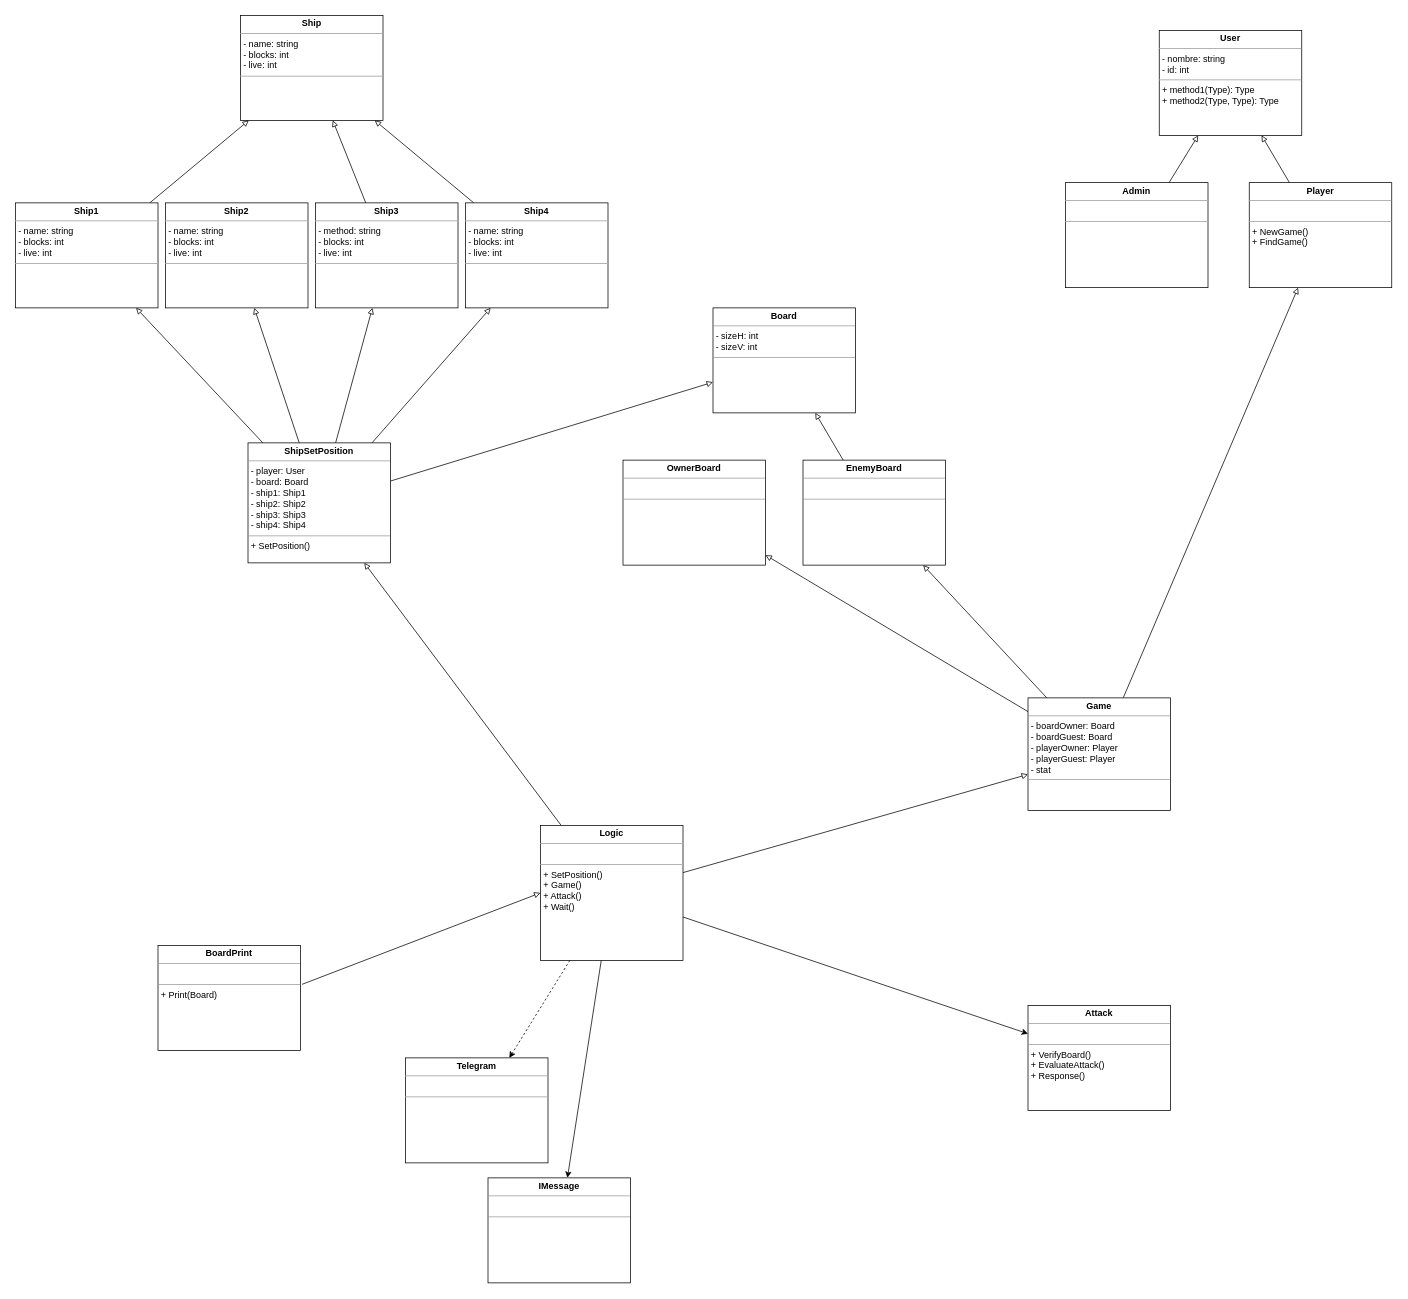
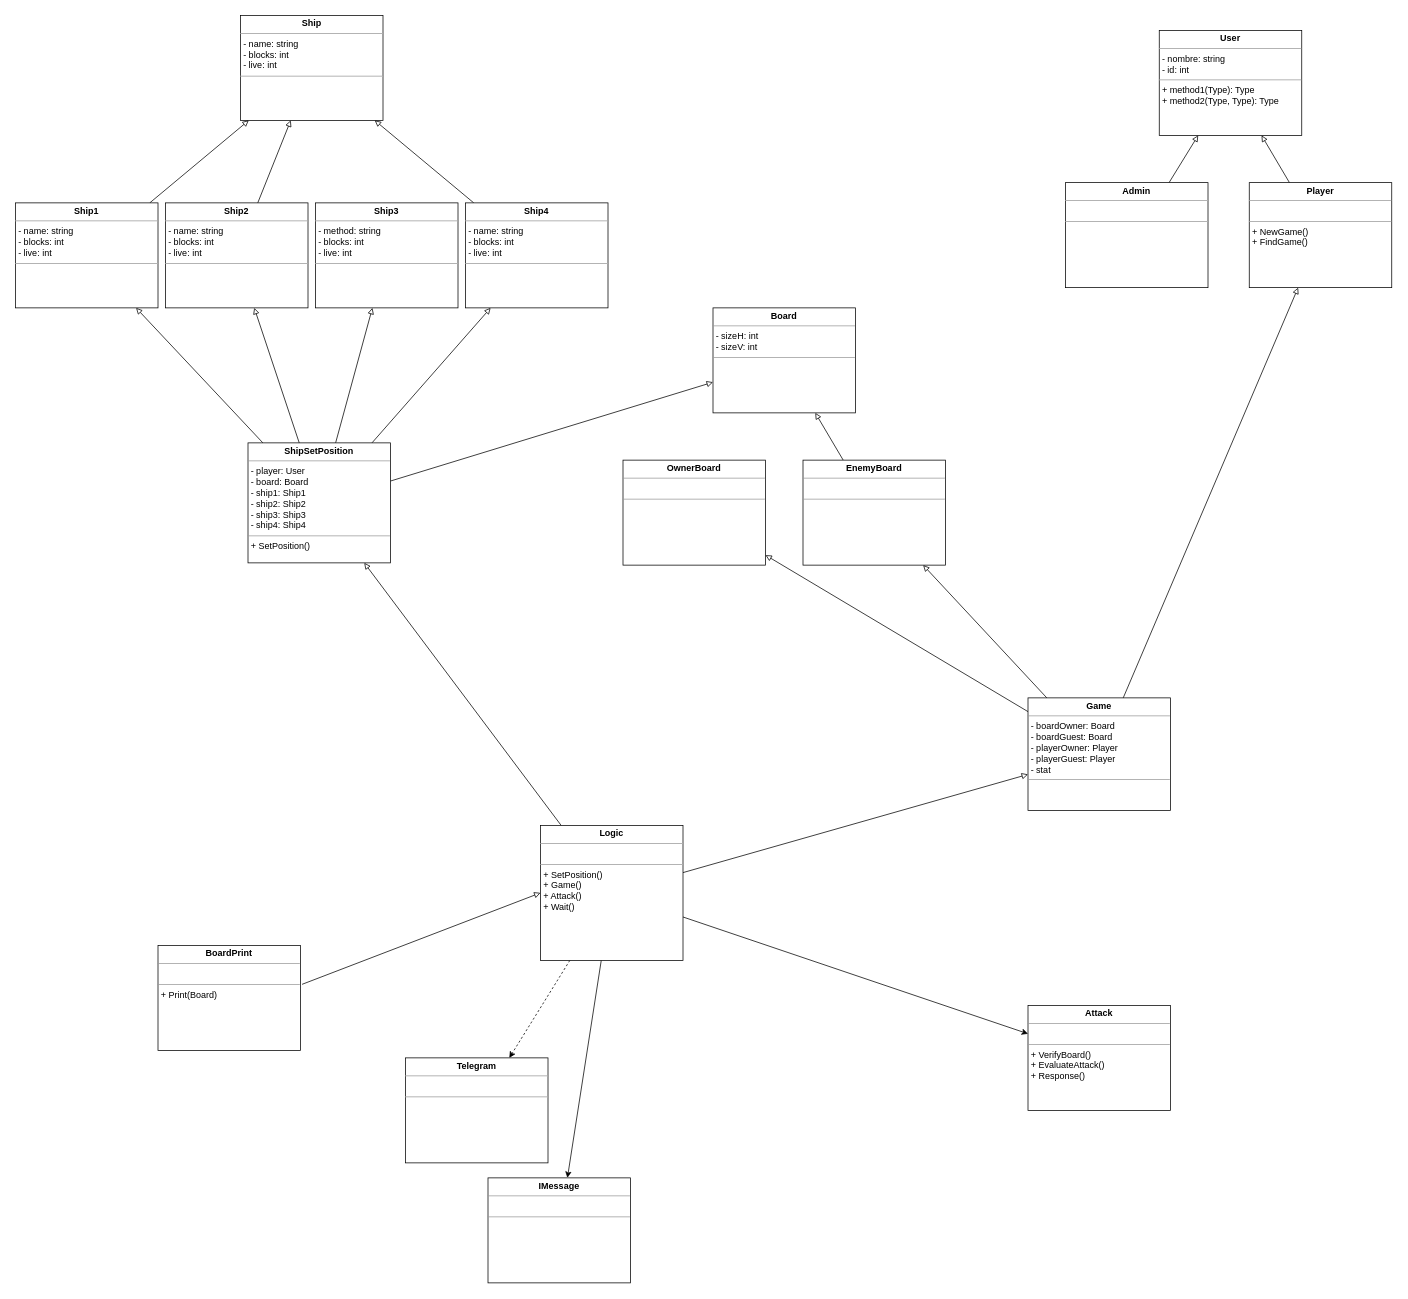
  <mxCell id="0" />
  <mxCell id="1" parent="0" />
  <mxCell id="2" value="&lt;p style=&quot;margin: 0px ; margin-top: 4px ; text-align: center&quot;&gt;&lt;b&gt;User&lt;/b&gt;&lt;/p&gt;&lt;hr size=&quot;1&quot;&gt;&lt;p style=&quot;margin: 0px ; margin-left: 4px&quot;&gt;- nombre: string&lt;br&gt;- id: int&lt;/p&gt;&lt;hr size=&quot;1&quot;&gt;&lt;p style=&quot;margin: 0px ; margin-left: 4px&quot;&gt;+ method1(Type): Type&lt;br&gt;+ method2(Type, Type): Type&lt;/p&gt;" style="verticalAlign=top;align=left;overflow=fill;fontSize=12;fontFamily=Helvetica;html=1;rounded=0;shadow=0;comic=0;labelBackgroundColor=none;strokeWidth=1" parent="1" vertex="1"><mxGeometry x="1545" y="40" width="190" height="140" as="geometry" /></mxCell>
  <mxCell id="3" style="rounded=0;orthogonalLoop=1;jettySize=auto;html=1;endArrow=block;endFill=0;" parent="1" source="4" target="2" edge="1"><mxGeometry relative="1" as="geometry" /></mxCell>
  <mxCell id="4" value="&lt;p style=&quot;margin: 0px ; margin-top: 4px ; text-align: center&quot;&gt;&lt;b&gt;Admin&lt;/b&gt;&lt;/p&gt;&lt;hr size=&quot;1&quot;&gt;&lt;p style=&quot;margin: 0px ; margin-left: 4px&quot;&gt;&lt;br&gt;&lt;/p&gt;&lt;hr size=&quot;1&quot;&gt;&lt;p style=&quot;margin: 0px ; margin-left: 4px&quot;&gt;&lt;br&gt;&lt;/p&gt;" style="verticalAlign=top;align=left;overflow=fill;fontSize=12;fontFamily=Helvetica;html=1;rounded=0;shadow=0;comic=0;labelBackgroundColor=none;strokeWidth=1" parent="1" vertex="1"><mxGeometry x="1420" y="243" width="190" height="140" as="geometry" /></mxCell>
  <mxCell id="5" style="rounded=0;orthogonalLoop=1;jettySize=auto;html=1;endArrow=block;endFill=0;" parent="1" source="6" target="2" edge="1"><mxGeometry relative="1" as="geometry" /></mxCell>
  <mxCell id="6" value="&lt;p style=&quot;margin: 0px ; margin-top: 4px ; text-align: center&quot;&gt;&lt;b&gt;Player&lt;/b&gt;&lt;/p&gt;&lt;hr size=&quot;1&quot;&gt;&lt;p style=&quot;margin: 0px ; margin-left: 4px&quot;&gt;&lt;br&gt;&lt;/p&gt;&lt;hr size=&quot;1&quot;&gt;&lt;p style=&quot;margin: 0px ; margin-left: 4px&quot;&gt;+ NewGame()&lt;br&gt;+ FindGame()&lt;/p&gt;" style="verticalAlign=top;align=left;overflow=fill;fontSize=12;fontFamily=Helvetica;html=1;rounded=0;shadow=0;comic=0;labelBackgroundColor=none;strokeWidth=1" parent="1" vertex="1"><mxGeometry x="1665" y="243" width="190" height="140" as="geometry" /></mxCell>
  <mxCell id="7" value="&lt;p style=&quot;margin: 0px ; margin-top: 4px ; text-align: center&quot;&gt;&lt;b&gt;Board&lt;/b&gt;&lt;/p&gt;&lt;hr size=&quot;1&quot;&gt;&lt;p style=&quot;margin: 0px ; margin-left: 4px&quot;&gt;- sizeH: int&lt;/p&gt;&lt;p style=&quot;margin: 0px ; margin-left: 4px&quot;&gt;- sizeV: int&lt;/p&gt;&lt;hr size=&quot;1&quot;&gt;&lt;p style=&quot;margin: 0px ; margin-left: 4px&quot;&gt;&lt;br&gt;&lt;/p&gt;" style="verticalAlign=top;align=left;overflow=fill;fontSize=12;fontFamily=Helvetica;html=1;rounded=0;shadow=0;comic=0;labelBackgroundColor=none;strokeWidth=1" parent="1" vertex="1"><mxGeometry x="950" y="410" width="190" height="140" as="geometry" /></mxCell>
  <mxCell id="8" value="&lt;p style=&quot;margin: 0px ; margin-top: 4px ; text-align: center&quot;&gt;&lt;b&gt;OwnerBoard&lt;/b&gt;&lt;/p&gt;&lt;hr size=&quot;1&quot;&gt;&lt;p style=&quot;margin: 0px ; margin-left: 4px&quot;&gt;&lt;br&gt;&lt;/p&gt;&lt;hr size=&quot;1&quot;&gt;&lt;p style=&quot;margin: 0px ; margin-left: 4px&quot;&gt;&lt;br&gt;&lt;/p&gt;" style="verticalAlign=top;align=left;overflow=fill;fontSize=12;fontFamily=Helvetica;html=1;rounded=0;shadow=0;comic=0;labelBackgroundColor=none;strokeWidth=1" parent="1" vertex="1"><mxGeometry x="830" y="613" width="190" height="140" as="geometry" /></mxCell>
  <mxCell id="9" style="rounded=0;orthogonalLoop=1;jettySize=auto;html=1;endArrow=block;endFill=0;" parent="1" source="10" target="7" edge="1"><mxGeometry relative="1" as="geometry" /></mxCell>
  <mxCell id="10" value="&lt;p style=&quot;margin: 0px ; margin-top: 4px ; text-align: center&quot;&gt;&lt;b&gt;EnemyBoard&lt;/b&gt;&lt;/p&gt;&lt;hr size=&quot;1&quot;&gt;&lt;p style=&quot;margin: 0px ; margin-left: 4px&quot;&gt;&lt;br&gt;&lt;/p&gt;&lt;hr size=&quot;1&quot;&gt;&lt;p style=&quot;margin: 0px ; margin-left: 4px&quot;&gt;&lt;br&gt;&lt;/p&gt;" style="verticalAlign=top;align=left;overflow=fill;fontSize=12;fontFamily=Helvetica;html=1;rounded=0;shadow=0;comic=0;labelBackgroundColor=none;strokeWidth=1" parent="1" vertex="1"><mxGeometry x="1070" y="613" width="190" height="140" as="geometry" /></mxCell>
  <mxCell id="11" value="&lt;p style=&quot;margin: 0px ; margin-top: 4px ; text-align: center&quot;&gt;&lt;b&gt;Ship&lt;/b&gt;&lt;/p&gt;&lt;hr size=&quot;1&quot;&gt;&lt;p style=&quot;margin: 0px ; margin-left: 4px&quot;&gt;- name: string&lt;/p&gt;&lt;p style=&quot;margin: 0px ; margin-left: 4px&quot;&gt;- blocks: int&lt;/p&gt;&lt;p style=&quot;margin: 0px ; margin-left: 4px&quot;&gt;- live: int&lt;/p&gt;&lt;hr size=&quot;1&quot;&gt;&lt;p style=&quot;margin: 0px ; margin-left: 4px&quot;&gt;&lt;br&gt;&lt;/p&gt;" style="verticalAlign=top;align=left;overflow=fill;fontSize=12;fontFamily=Helvetica;html=1;rounded=0;shadow=0;comic=0;labelBackgroundColor=none;strokeWidth=1" parent="1" vertex="1"><mxGeometry x="320" y="20" width="190" height="140" as="geometry" /></mxCell>
  <mxCell id="12" style="rounded=0;orthogonalLoop=1;jettySize=auto;html=1;endArrow=block;endFill=0;" parent="1" source="15" target="6" edge="1"><mxGeometry relative="1" as="geometry" /></mxCell>
  <mxCell id="13" style="rounded=0;orthogonalLoop=1;jettySize=auto;html=1;endArrow=block;endFill=0;" parent="1" source="15" target="10" edge="1"><mxGeometry relative="1" as="geometry" /></mxCell>
  <mxCell id="14" style="rounded=0;orthogonalLoop=1;jettySize=auto;html=1;endArrow=block;endFill=0;" parent="1" source="15" target="8" edge="1"><mxGeometry relative="1" as="geometry" /></mxCell>
  <mxCell id="15" value="&lt;p style=&quot;margin: 0px ; margin-top: 4px ; text-align: center&quot;&gt;&lt;b&gt;Game&lt;/b&gt;&lt;/p&gt;&lt;hr size=&quot;1&quot;&gt;&lt;p style=&quot;margin: 0px ; margin-left: 4px&quot;&gt;- boardOwner: Board&lt;br&gt;- boardGuest: Board&lt;/p&gt;&lt;p style=&quot;margin: 0px ; margin-left: 4px&quot;&gt;- playerOwner: Player&lt;/p&gt;&lt;p style=&quot;margin: 0px ; margin-left: 4px&quot;&gt;- playerGuest: Player&lt;/p&gt;&lt;p style=&quot;margin: 0px ; margin-left: 4px&quot;&gt;- stat&lt;/p&gt;&lt;hr size=&quot;1&quot;&gt;&lt;p style=&quot;margin: 0px ; margin-left: 4px&quot;&gt;&lt;br&gt;&lt;/p&gt;" style="verticalAlign=top;align=left;overflow=fill;fontSize=12;fontFamily=Helvetica;html=1;rounded=0;shadow=0;comic=0;labelBackgroundColor=none;strokeWidth=1" parent="1" vertex="1"><mxGeometry x="1370" y="930" width="190" height="150" as="geometry" /></mxCell>
  <mxCell id="16" value="&lt;p style=&quot;margin: 0px ; margin-top: 4px ; text-align: center&quot;&gt;&lt;b&gt;BoardPrint&lt;/b&gt;&lt;/p&gt;&lt;hr size=&quot;1&quot;&gt;&lt;p style=&quot;margin: 0px ; margin-left: 4px&quot;&gt;&lt;br&gt;&lt;/p&gt;&lt;hr size=&quot;1&quot;&gt;&lt;p style=&quot;margin: 0px ; margin-left: 4px&quot;&gt;+ Print(Board)&lt;/p&gt;" style="verticalAlign=top;align=left;overflow=fill;fontSize=12;fontFamily=Helvetica;html=1;rounded=0;shadow=0;comic=0;labelBackgroundColor=none;strokeWidth=1" parent="1" vertex="1"><mxGeometry x="210" y="1260" width="190" height="140" as="geometry" /></mxCell>
  <mxCell id="17" style="rounded=0;orthogonalLoop=1;jettySize=auto;html=1;endArrow=block;endFill=0;" parent="1" source="22" target="7" edge="1"><mxGeometry relative="1" as="geometry" /></mxCell>
  <mxCell id="18" style="rounded=0;orthogonalLoop=1;jettySize=auto;html=1;endArrow=block;endFill=0;" parent="1" source="22" target="25" edge="1"><mxGeometry relative="1" as="geometry" /></mxCell>
  <mxCell id="19" style="rounded=0;orthogonalLoop=1;jettySize=auto;html=1;endArrow=block;endFill=0;" parent="1" source="22" target="37" edge="1"><mxGeometry relative="1" as="geometry" /></mxCell>
  <mxCell id="20" style="rounded=0;orthogonalLoop=1;jettySize=auto;html=1;endArrow=block;endFill=0;" parent="1" source="22" target="36" edge="1"><mxGeometry relative="1" as="geometry" /></mxCell>
  <mxCell id="21" style="rounded=0;orthogonalLoop=1;jettySize=auto;html=1;endArrow=block;endFill=0;" parent="1" source="22" target="29" edge="1"><mxGeometry relative="1" as="geometry" /></mxCell>
  <mxCell id="22" value="&lt;p style=&quot;margin: 0px ; margin-top: 4px ; text-align: center&quot;&gt;&lt;b&gt;ShipSetPosition&lt;/b&gt;&lt;/p&gt;&lt;hr size=&quot;1&quot;&gt;&lt;p style=&quot;margin: 0px ; margin-left: 4px&quot;&gt;- player: User&lt;/p&gt;&lt;p style=&quot;margin: 0px ; margin-left: 4px&quot;&gt;- board: Board&lt;/p&gt;&lt;p style=&quot;margin: 0px ; margin-left: 4px&quot;&gt;- ship1: Ship1&lt;/p&gt;&lt;p style=&quot;margin: 0px ; margin-left: 4px&quot;&gt;- ship2: Ship2&lt;/p&gt;&lt;p style=&quot;margin: 0px ; margin-left: 4px&quot;&gt;- ship3: Ship3&lt;/p&gt;&lt;p style=&quot;margin: 0px ; margin-left: 4px&quot;&gt;- ship4: Ship4&lt;/p&gt;&lt;hr size=&quot;1&quot;&gt;&lt;p style=&quot;margin: 0px ; margin-left: 4px&quot;&gt;+ SetPosition()&lt;/p&gt;" style="verticalAlign=top;align=left;overflow=fill;fontSize=12;fontFamily=Helvetica;html=1;rounded=0;shadow=0;comic=0;labelBackgroundColor=none;strokeWidth=1" parent="1" vertex="1"><mxGeometry x="330" y="590" width="190" height="160" as="geometry" /></mxCell>
  <mxCell id="23" value="&lt;p style=&quot;margin: 0px ; margin-top: 4px ; text-align: center&quot;&gt;&lt;b&gt;Attack&lt;/b&gt;&lt;/p&gt;&lt;hr size=&quot;1&quot;&gt;&lt;p style=&quot;margin: 0px ; margin-left: 4px&quot;&gt;&lt;br&gt;&lt;/p&gt;&lt;hr size=&quot;1&quot;&gt;&lt;p style=&quot;margin: 0px ; margin-left: 4px&quot;&gt;+ VerifyBoard()&lt;/p&gt;&lt;p style=&quot;margin: 0px ; margin-left: 4px&quot;&gt;+ EvaluateAttack()&lt;/p&gt;&lt;p style=&quot;margin: 0px ; margin-left: 4px&quot;&gt;+ Response()&amp;nbsp;&lt;/p&gt;" style="verticalAlign=top;align=left;overflow=fill;fontSize=12;fontFamily=Helvetica;html=1;rounded=0;shadow=0;comic=0;labelBackgroundColor=none;strokeWidth=1" parent="1" vertex="1"><mxGeometry x="1370" y="1340" width="190" height="140" as="geometry" /></mxCell>
  <mxCell id="24" style="rounded=0;orthogonalLoop=1;jettySize=auto;html=1;endArrow=block;endFill=0;" parent="1" source="25" target="11" edge="1"><mxGeometry relative="1" as="geometry" /></mxCell>
  <mxCell id="25" value="&lt;p style=&quot;margin: 0px ; margin-top: 4px ; text-align: center&quot;&gt;&lt;b&gt;Ship1&lt;/b&gt;&lt;/p&gt;&lt;hr size=&quot;1&quot;&gt;&lt;p style=&quot;margin: 0px ; margin-left: 4px&quot;&gt;- name: string&lt;/p&gt;&lt;p style=&quot;margin: 0px ; margin-left: 4px&quot;&gt;- blocks: int&lt;/p&gt;&lt;p style=&quot;margin: 0px ; margin-left: 4px&quot;&gt;- live: int&lt;/p&gt;&lt;hr size=&quot;1&quot;&gt;&lt;p style=&quot;margin: 0px ; margin-left: 4px&quot;&gt;&lt;br&gt;&lt;/p&gt;" style="verticalAlign=top;align=left;overflow=fill;fontSize=12;fontFamily=Helvetica;html=1;rounded=0;shadow=0;comic=0;labelBackgroundColor=none;strokeWidth=1" parent="1" vertex="1"><mxGeometry x="20" y="270" width="190" height="140" as="geometry" /></mxCell>
- <mxCell id="27" style="rounded=0;orthogonalLoop=1;jettySize=auto;html=1;startArrow=none;endArrow=block;endFill=0;" parent="1" source="36" target="11" edge="1"><mxGeometry relative="1" as="geometry" /></mxCell>
+ <mxCell id="26" style="rounded=0;orthogonalLoop=1;jettySize=auto;html=1;endArrow=block;endFill=0;" parent="1" source="37" target="11" edge="1"><mxGeometry relative="1" as="geometry" /></mxCell>
  <mxCell id="28" style="rounded=0;orthogonalLoop=1;jettySize=auto;html=1;endArrow=block;endFill=0;" parent="1" source="29" target="11" edge="1"><mxGeometry relative="1" as="geometry" /></mxCell>
  <mxCell id="29" value="&lt;p style=&quot;margin: 0px ; margin-top: 4px ; text-align: center&quot;&gt;&lt;b&gt;Ship4&lt;/b&gt;&lt;/p&gt;&lt;hr size=&quot;1&quot;&gt;&lt;p style=&quot;margin: 0px ; margin-left: 4px&quot;&gt;- name: string&lt;/p&gt;&lt;p style=&quot;margin: 0px ; margin-left: 4px&quot;&gt;- blocks: int&lt;/p&gt;&lt;p style=&quot;margin: 0px ; margin-left: 4px&quot;&gt;- live: int&lt;/p&gt;&lt;hr size=&quot;1&quot;&gt;&lt;p style=&quot;margin: 0px ; margin-left: 4px&quot;&gt;&lt;br&gt;&lt;/p&gt;" style="verticalAlign=top;align=left;overflow=fill;fontSize=12;fontFamily=Helvetica;html=1;rounded=0;shadow=0;comic=0;labelBackgroundColor=none;strokeWidth=1" parent="1" vertex="1"><mxGeometry x="620" y="270" width="190" height="140" as="geometry" /></mxCell>
  <mxCell id="30" style="rounded=0;orthogonalLoop=1;jettySize=auto;html=1;" parent="1" source="35" target="23" edge="1"><mxGeometry relative="1" as="geometry" /></mxCell>
  <mxCell id="31" style="rounded=0;orthogonalLoop=1;jettySize=auto;html=1;endArrow=block;endFill=0;" parent="1" source="35" target="15" edge="1"><mxGeometry relative="1" as="geometry" /></mxCell>
  <mxCell id="32" style="rounded=0;orthogonalLoop=1;jettySize=auto;html=1;endArrow=block;endFill=0;" parent="1" source="35" target="22" edge="1"><mxGeometry relative="1" as="geometry" /></mxCell>
  <mxCell id="33" style="rounded=0;orthogonalLoop=1;jettySize=auto;html=1;dashed=1;" parent="1" source="35" target="38" edge="1"><mxGeometry relative="1" as="geometry" /></mxCell>
  <mxCell id="34" style="rounded=0;orthogonalLoop=1;jettySize=auto;html=1;" parent="1" source="35" target="39" edge="1"><mxGeometry relative="1" as="geometry" /></mxCell>
  <mxCell id="35" value="&lt;p style=&quot;margin: 0px ; margin-top: 4px ; text-align: center&quot;&gt;&lt;b&gt;Logic&lt;/b&gt;&lt;/p&gt;&lt;hr size=&quot;1&quot;&gt;&lt;p style=&quot;margin: 0px ; margin-left: 4px&quot;&gt;&lt;br&gt;&lt;/p&gt;&lt;hr size=&quot;1&quot;&gt;&lt;p style=&quot;margin: 0px ; margin-left: 4px&quot;&gt;+ SetPosition()&lt;/p&gt;&lt;p style=&quot;margin: 0px ; margin-left: 4px&quot;&gt;+ Game()&lt;/p&gt;&lt;p style=&quot;margin: 0px ; margin-left: 4px&quot;&gt;+ Attack()&lt;/p&gt;&lt;p style=&quot;margin: 0px ; margin-left: 4px&quot;&gt;+ Wait()&lt;/p&gt;" style="verticalAlign=top;align=left;overflow=fill;fontSize=12;fontFamily=Helvetica;html=1;rounded=0;shadow=0;comic=0;labelBackgroundColor=none;strokeWidth=1" parent="1" vertex="1"><mxGeometry x="720" y="1100" width="190" height="180" as="geometry" /></mxCell>
  <mxCell id="36" value="&lt;p style=&quot;margin: 0px ; margin-top: 4px ; text-align: center&quot;&gt;&lt;b&gt;Ship3&lt;/b&gt;&lt;/p&gt;&lt;hr size=&quot;1&quot;&gt;&lt;p style=&quot;margin: 0px ; margin-left: 4px&quot;&gt;- method: string&lt;/p&gt;&lt;p style=&quot;margin: 0px ; margin-left: 4px&quot;&gt;- blocks: int&lt;/p&gt;&lt;p style=&quot;margin: 0px ; margin-left: 4px&quot;&gt;- live: int&lt;/p&gt;&lt;hr size=&quot;1&quot;&gt;&lt;p style=&quot;margin: 0px ; margin-left: 4px&quot;&gt;&lt;br&gt;&lt;/p&gt;" style="verticalAlign=top;align=left;overflow=fill;fontSize=12;fontFamily=Helvetica;html=1;rounded=0;shadow=0;comic=0;labelBackgroundColor=none;strokeWidth=1" parent="1" vertex="1"><mxGeometry x="420" y="270" width="190" height="140" as="geometry" /></mxCell>
  <mxCell id="37" value="&lt;p style=&quot;margin: 0px ; margin-top: 4px ; text-align: center&quot;&gt;&lt;b&gt;Ship2&lt;/b&gt;&lt;/p&gt;&lt;hr size=&quot;1&quot;&gt;&lt;p style=&quot;margin: 0px ; margin-left: 4px&quot;&gt;- name: string&lt;/p&gt;&lt;p style=&quot;margin: 0px ; margin-left: 4px&quot;&gt;- blocks: int&lt;/p&gt;&lt;p style=&quot;margin: 0px ; margin-left: 4px&quot;&gt;- live: int&lt;/p&gt;&lt;hr size=&quot;1&quot;&gt;&lt;p style=&quot;margin: 0px ; margin-left: 4px&quot;&gt;&lt;br&gt;&lt;/p&gt;" style="verticalAlign=top;align=left;overflow=fill;fontSize=12;fontFamily=Helvetica;html=1;rounded=0;shadow=0;comic=0;labelBackgroundColor=none;strokeWidth=1" parent="1" vertex="1"><mxGeometry x="220" y="270" width="190" height="140" as="geometry" /></mxCell>
  <mxCell id="38" value="&lt;p style=&quot;margin: 0px ; margin-top: 4px ; text-align: center&quot;&gt;&lt;b&gt;Telegram&lt;/b&gt;&lt;/p&gt;&lt;hr size=&quot;1&quot;&gt;&lt;p style=&quot;margin: 0px ; margin-left: 4px&quot;&gt;&lt;br&gt;&lt;/p&gt;&lt;hr size=&quot;1&quot;&gt;&lt;p style=&quot;margin: 0px ; margin-left: 4px&quot;&gt;&lt;br&gt;&lt;/p&gt;" style="verticalAlign=top;align=left;overflow=fill;fontSize=12;fontFamily=Helvetica;html=1;rounded=0;shadow=0;comic=0;labelBackgroundColor=none;strokeWidth=1" parent="1" vertex="1"><mxGeometry x="540" y="1410" width="190" height="140" as="geometry" /></mxCell>
  <mxCell id="39" value="&lt;p style=&quot;margin: 0px ; margin-top: 4px ; text-align: center&quot;&gt;&lt;b&gt;IMessage&lt;/b&gt;&lt;/p&gt;&lt;hr size=&quot;1&quot;&gt;&lt;p style=&quot;margin: 0px ; margin-left: 4px&quot;&gt;&lt;br&gt;&lt;/p&gt;&lt;hr size=&quot;1&quot;&gt;&lt;p style=&quot;margin: 0px ; margin-left: 4px&quot;&gt;&lt;br&gt;&lt;/p&gt;" style="verticalAlign=top;align=left;overflow=fill;fontSize=12;fontFamily=Helvetica;html=1;rounded=0;shadow=0;comic=0;labelBackgroundColor=none;strokeWidth=1" parent="1" vertex="1"><mxGeometry x="650" y="1570" width="190" height="140" as="geometry" /></mxCell>
  <mxCell id="40" value="" style="endArrow=block;html=1;rounded=0;exitX=1.011;exitY=0.371;exitDx=0;exitDy=0;exitPerimeter=0;entryX=0;entryY=0.5;entryDx=0;entryDy=0;endFill=0;" edge="1" parent="1" source="16" target="35"><mxGeometry width="50" height="50" relative="1" as="geometry"><mxPoint x="560" y="1350" as="sourcePoint" /><mxPoint x="610" y="1300" as="targetPoint" /></mxGeometry></mxCell>
